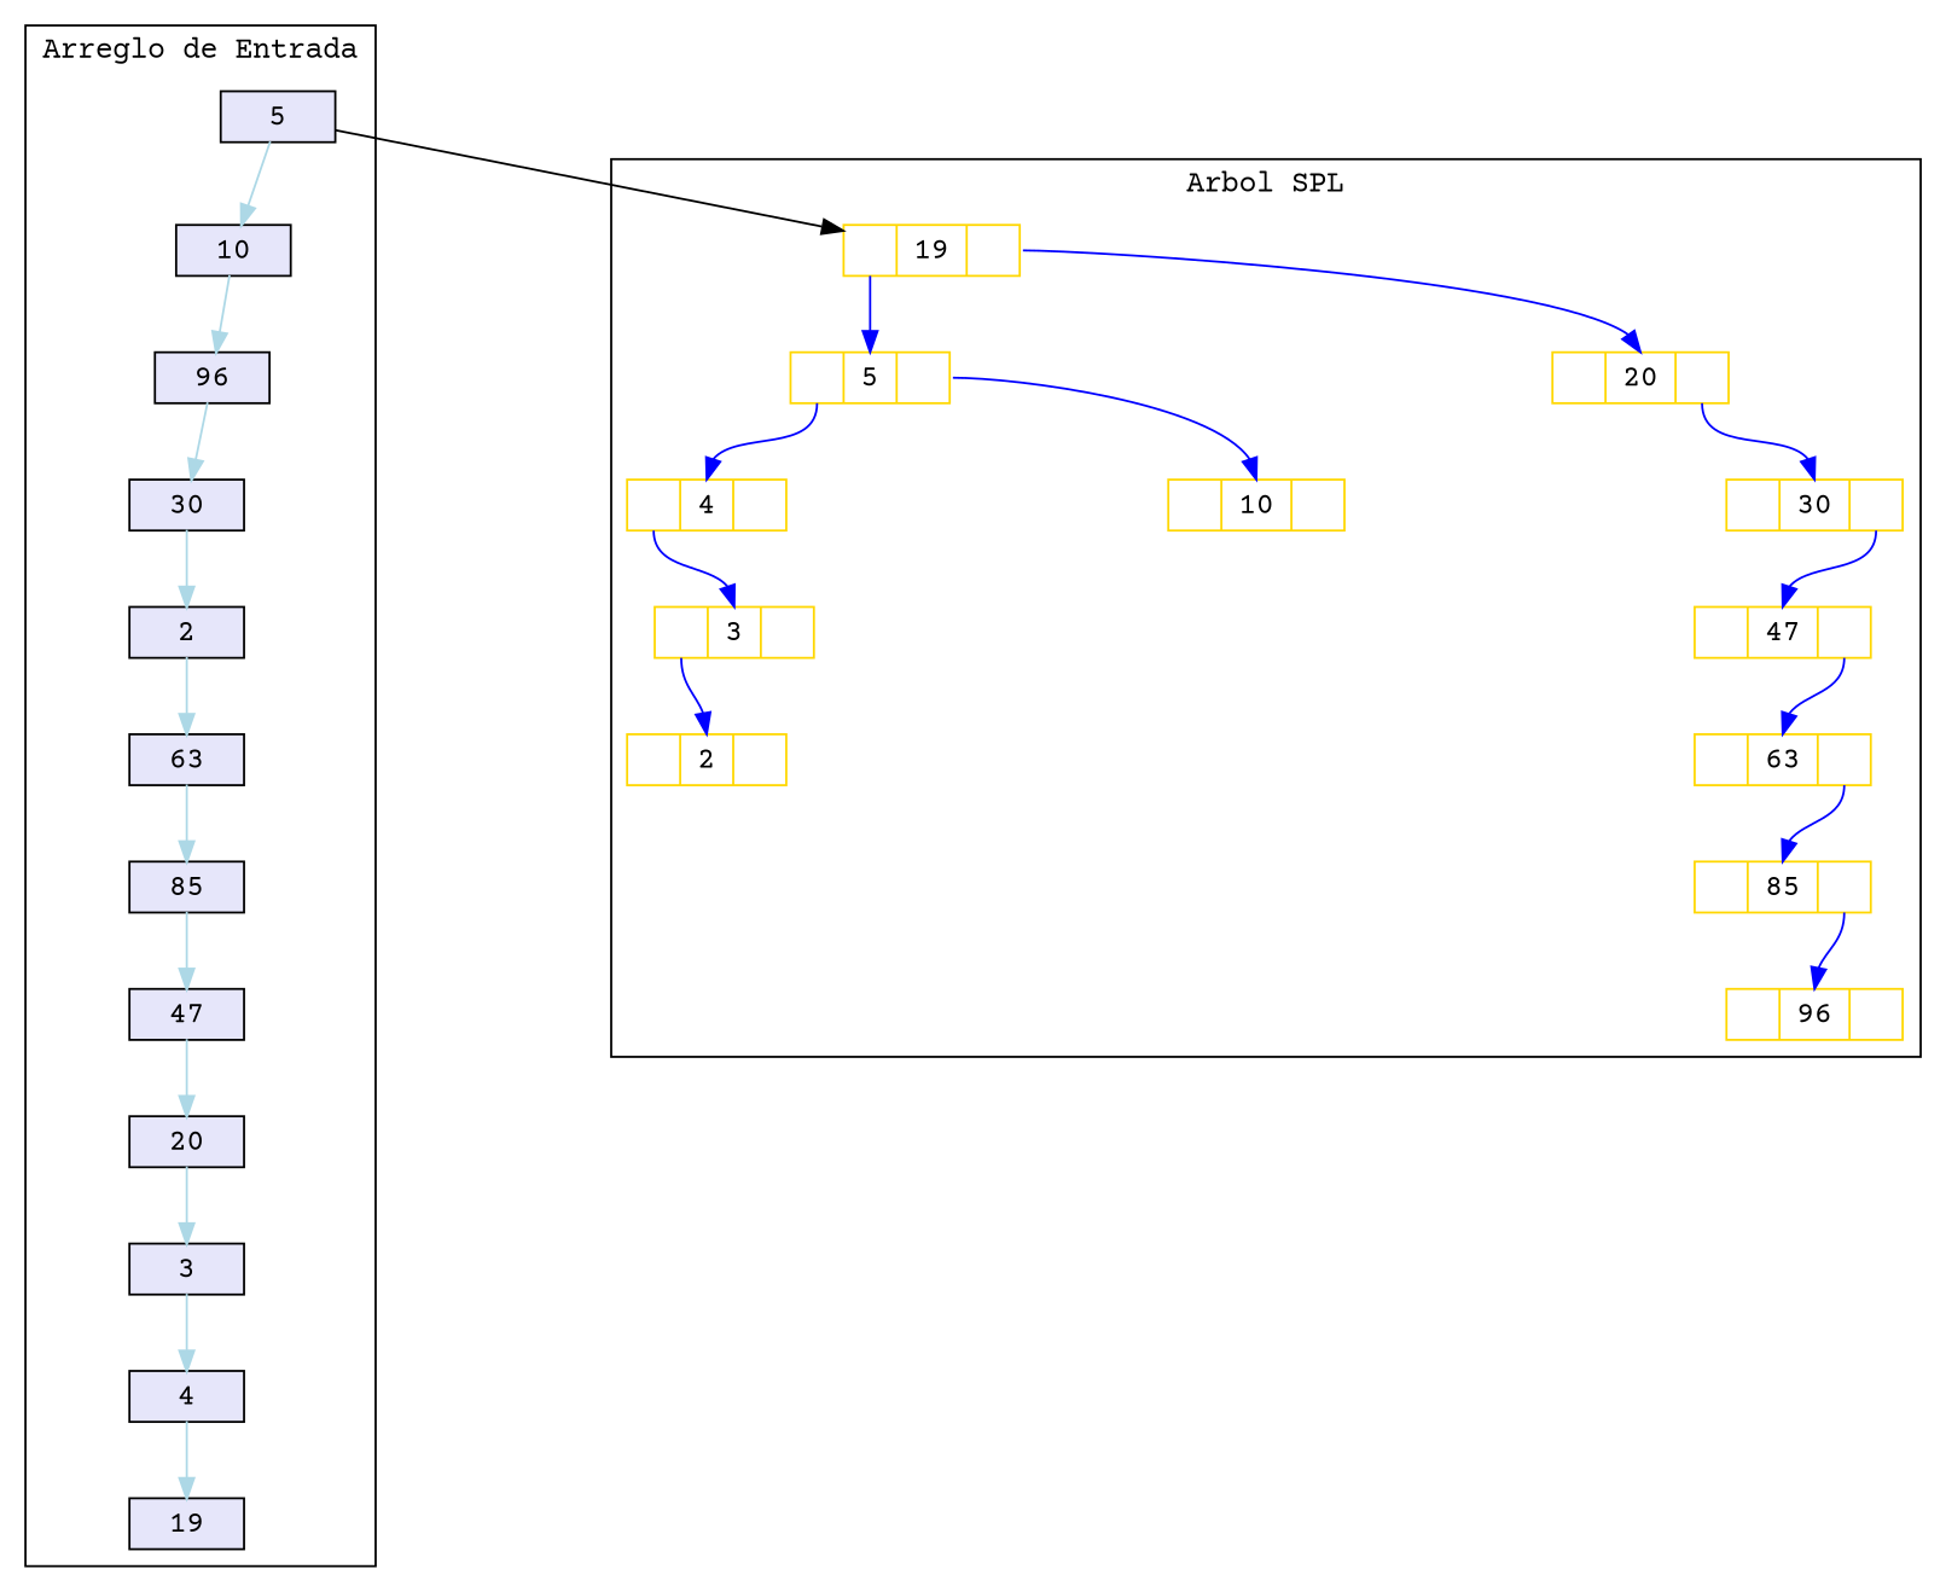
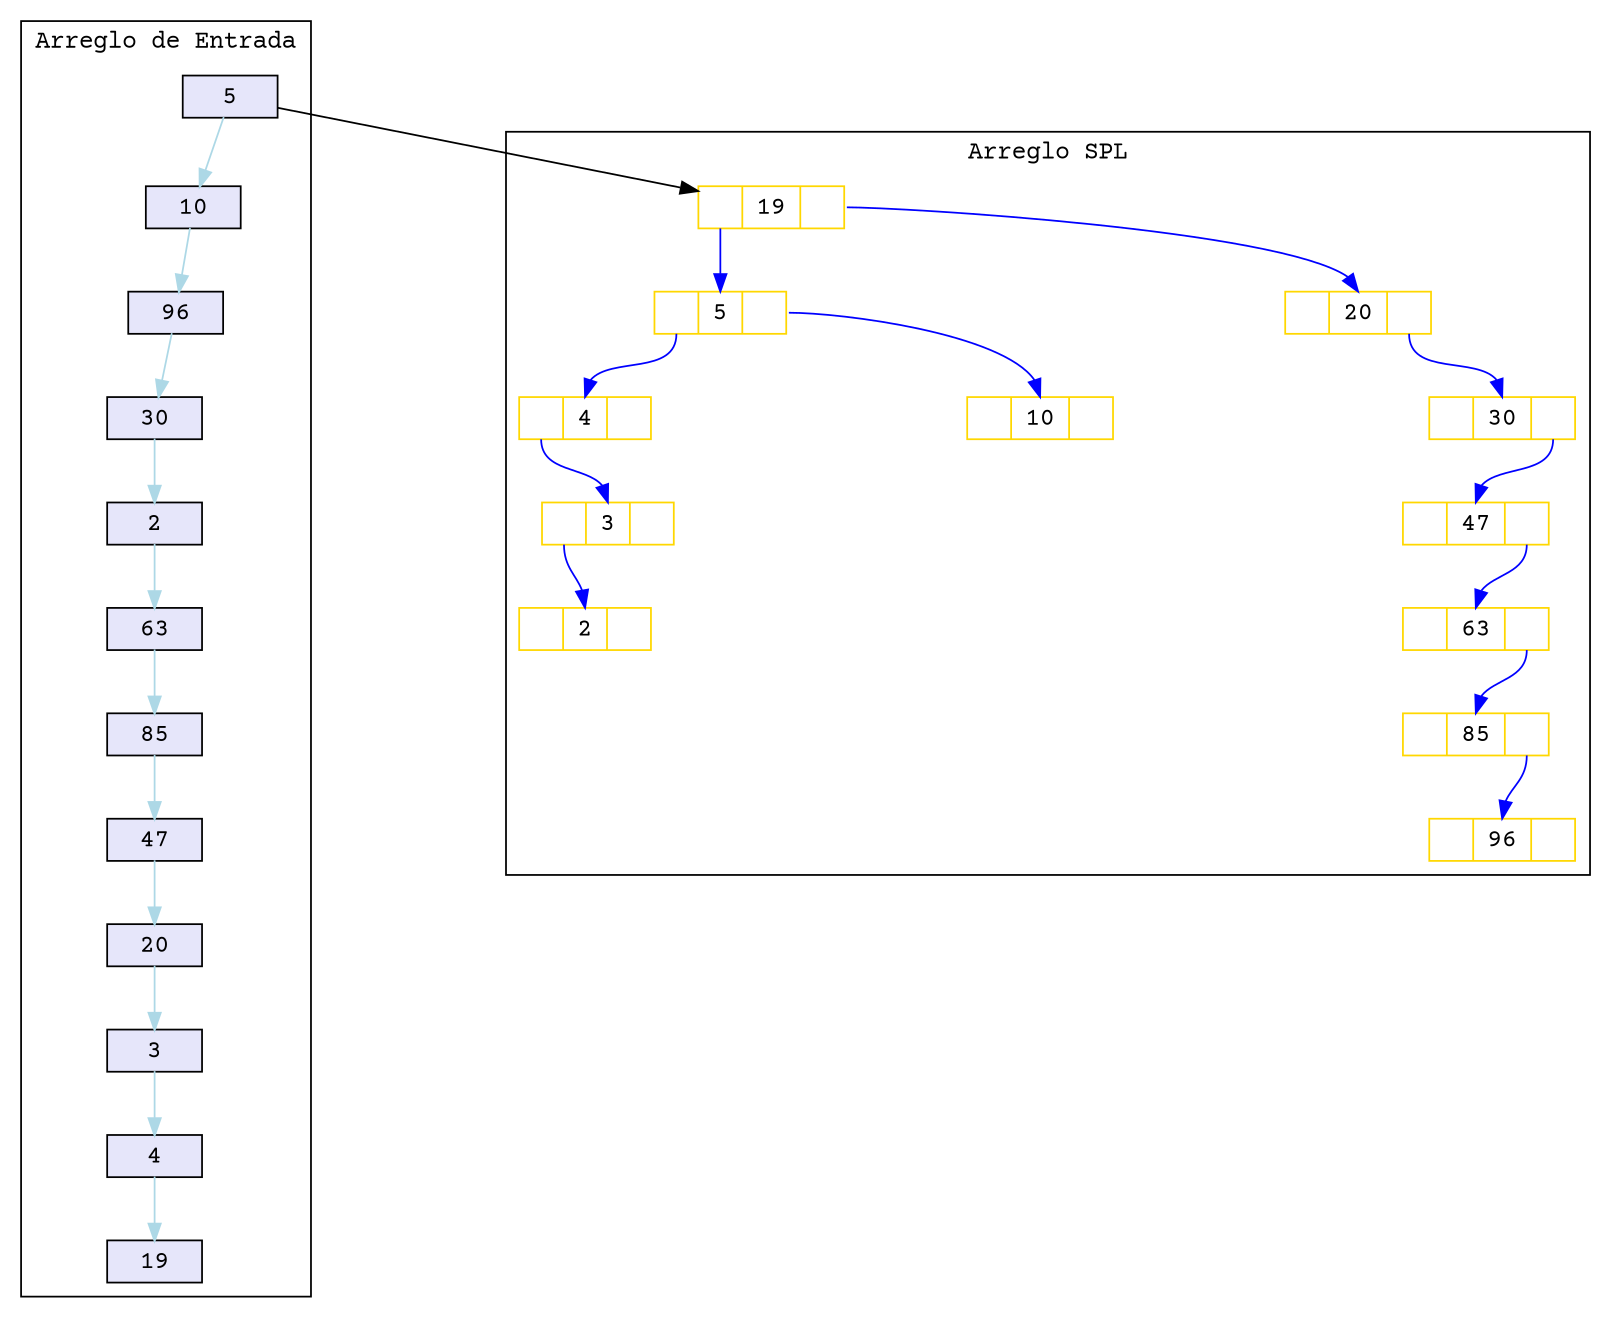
  digraph {
    compound=true
    nodesep=2.5
    fontname="Courier Prime"
    node [shape=record fontname="Courier Prime"]
    edge [color=lightblue splines=ortho fontname="Courier Prime"]
    n1 [fillcolor=lavender height=.1 label=5 style=filled]
    n2 [fillcolor=lavender height=.1 label=10 style=filled]
    n3 [fillcolor=lavender height=.1 label=96 style=filled]
    n4 [fillcolor=lavender height=.1 label=30 style=filled]
    n5 [fillcolor=lavender height=.1 label=2 style=filled]
    n6 [fillcolor=lavender height=.1 label=63 style=filled]
    n7 [fillcolor=lavender height=.1 label=85 style=filled]
    n8 [fillcolor=lavender height=.1 label=47 style=filled]
    n9 [fillcolor=lavender height=.1 label=20 style=filled]
    n10 [fillcolor=lavender height=.1 label=3 style=filled]
    n11 [fillcolor=lavender height=.1 label=4 style=filled]
    n12 [fillcolor=lavender height=.1 label=19 style=filled]
    n13 [color=gold height=.1 label="<izq> |<f> 19 | <der>"]
    n14 [color=gold height=.1 label="<izq> |<f> 5 | <der>"]
    n15 [color=gold height=.1 label="<izq> |<f> 20 | <der>"]
    n16 [color=gold height=.1 label="<izq> |<f> 4 | <der>"]
    n17 [color=gold height=.1 label="<izq> |<f> 10 | <der>"]
    n18 [color=gold height=.1 label="<izq> |<f> 3 | <der>"]
    n19 [color=gold height=.1 label="<izq> |<f> 2 | <der>"]
    n20 [color=gold height=.1 label="<izq> |<f> 30 | <der>"]
    n21 [color=gold height=.1 label="<izq> |<f> 47 | <der>"]
    n22 [color=gold height=.1 label="<izq> |<f> 63 | <der>"]
    n23 [color=gold height=.1 label="<izq> |<f> 85 | <der>"]
    n24 [color=gold height=.1 label="<izq> |<f> 96 | <der>"]
    subgraph cluster_1 {
      label="Arreglo de Entrada"
      n1
      n2
      n3
      n4
      n5
      n6
      n7
      n8
      n9
      n10
      n11
      n12
    }
    subgraph cluster_2 {
-     label="Arbol SPL"
+     label="Arreglo SPL"
      n13
      n14
      n15
      n16
      n17
      n18
      n19
      n20
      n21
      n22
      n23
      n24
    }
    n1 -> n2
    n1 -> n13 [color="" splines=""]
    n2 -> n3
    n3 -> n4
    n4 -> n5
    n5 -> n6
    n6 -> n7
    n7 -> n8
    n8 -> n9
    n9 -> n10
    n10 -> n11
    n11 -> n12
    n13 -> n14 [color=blue headport=f tailport=izq]
    n13 -> n15 [color=blue headport=f tailport=der]
    n14 -> n16 [color=blue headport=f tailport=izq]
    n14 -> n17 [color=blue headport=f tailport=der]
    n15 -> n20 [color=blue headport=f tailport=der]
    n16 -> n18 [color=blue headport=f tailport=izq]
    n18 -> n19 [color=blue headport=f tailport=izq]
    n20 -> n21 [color=blue headport=f tailport=der]
    n21 -> n22 [color=blue headport=f tailport=der]
    n22 -> n23 [color=blue headport=f tailport=der]
    n23 -> n24 [color=blue headport=f tailport=der]
  }
